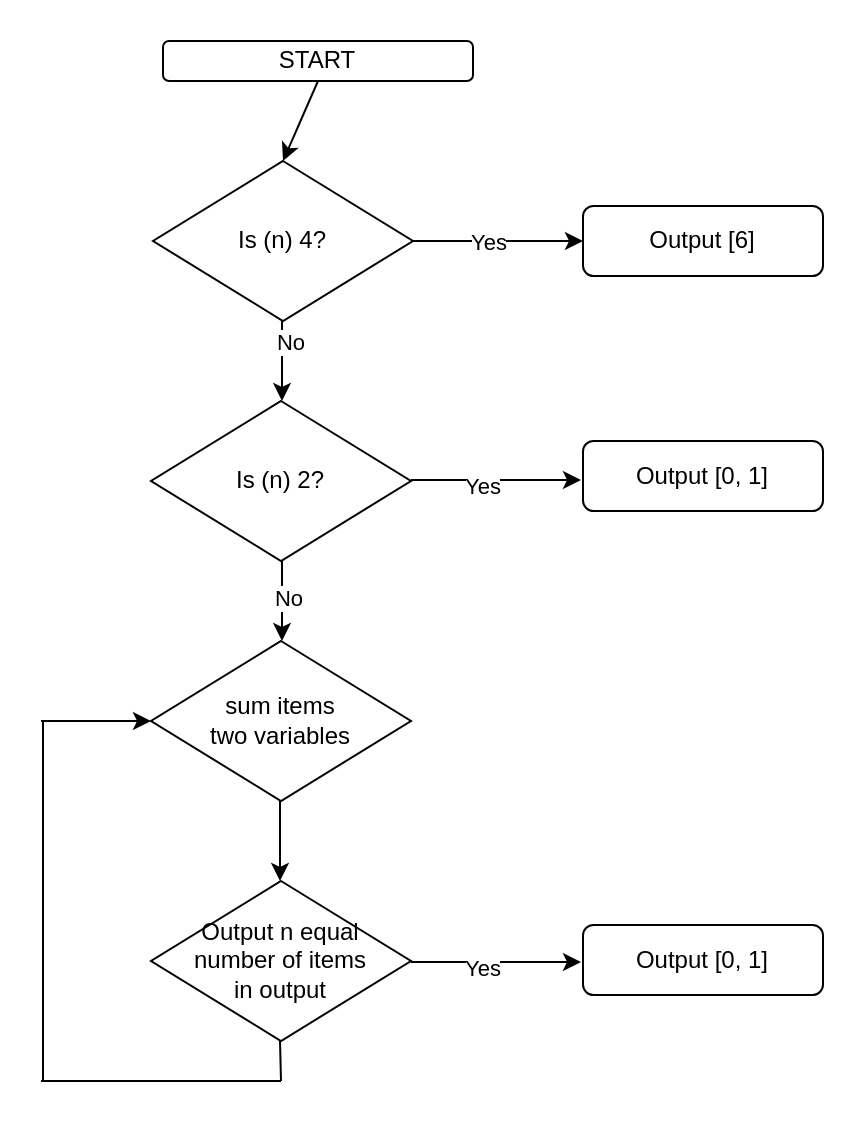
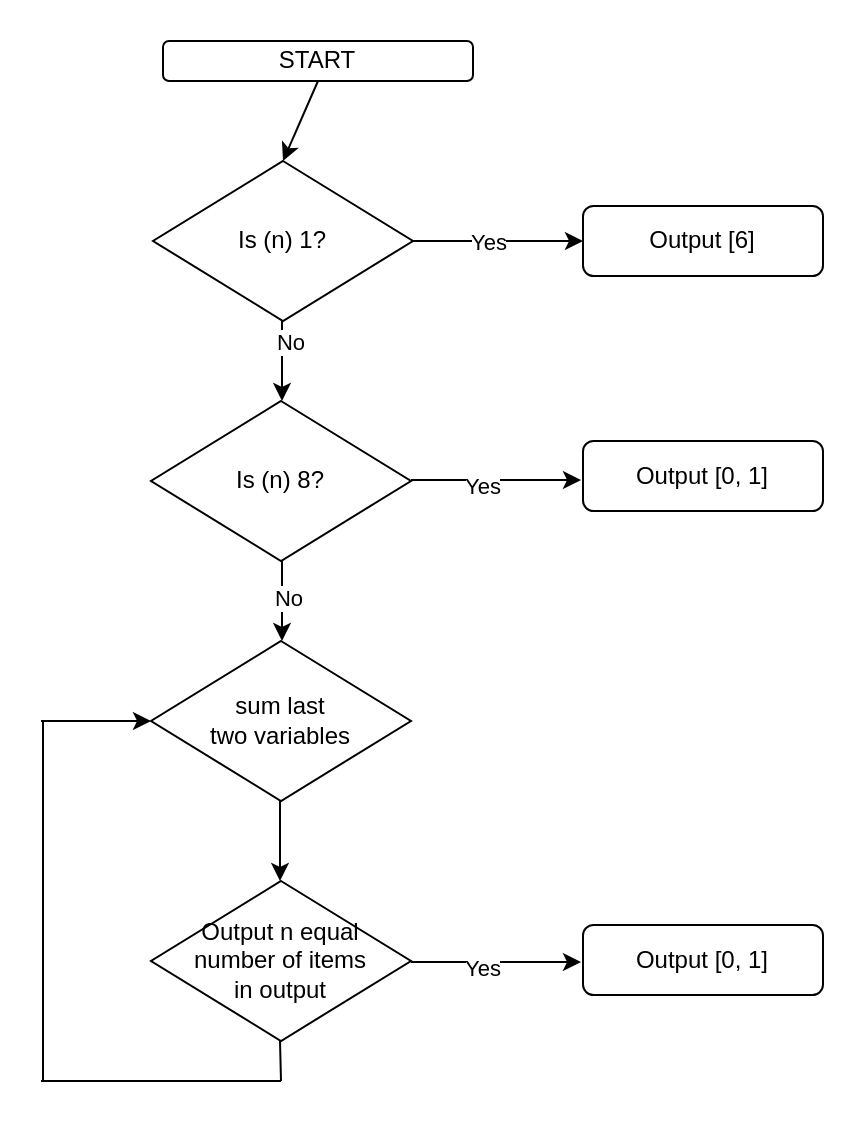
  <mxCell id="0" />
  <mxCell id="1" parent="0" />
  <mxCell id="2" value="START" style="rounded=1;whiteSpace=wrap;html=1;" vertex="1" parent="1"><mxGeometry x="81" y="20" width="155" height="20" as="geometry" /></mxCell>
  <mxCell id="3" value="" style="endArrow=classic;html=1;rounded=0;exitX=0.5;exitY=1;exitDx=0;exitDy=0;" edge="1" parent="1" source="2"><mxGeometry width="50" height="50" relative="1" as="geometry"><mxPoint x="281" y="275" as="sourcePoint" /><mxPoint x="141" y="80" as="targetPoint" /></mxGeometry></mxCell>
- <mxCell id="4" value="Is (n) 4?" style="rhombus;whiteSpace=wrap;html=1;" vertex="1" parent="1"><mxGeometry x="76" y="80" width="130" height="80" as="geometry" /></mxCell>
+ <mxCell id="4" value="Is (n) 1?" style="rhombus;whiteSpace=wrap;html=1;" vertex="1" parent="1"><mxGeometry x="76" y="80" width="130" height="80" as="geometry" /></mxCell>
  <mxCell id="5" value="" style="endArrow=classic;html=1;rounded=0;exitX=0.5;exitY=1;exitDx=0;exitDy=0;" edge="1" parent="1"><mxGeometry width="50" height="50" relative="1" as="geometry"><mxPoint x="140.5" y="160" as="sourcePoint" /><mxPoint x="140.5" y="200" as="targetPoint" /></mxGeometry></mxCell>
  <mxCell id="6" value="No" style="edgeLabel;html=1;align=center;verticalAlign=middle;resizable=0;points=[];" vertex="1" connectable="0" parent="5"><mxGeometry x="-0.5" y="4" relative="1" as="geometry"><mxPoint as="offset" /></mxGeometry></mxCell>
- <mxCell id="7" value="Is (n) 2?" style="rhombus;whiteSpace=wrap;html=1;" vertex="1" parent="1"><mxGeometry x="75" y="200" width="130" height="80" as="geometry" /></mxCell>
+ <mxCell id="7" value="Is (n) 8?" style="rhombus;whiteSpace=wrap;html=1;" vertex="1" parent="1"><mxGeometry x="75" y="200" width="130" height="80" as="geometry" /></mxCell>
  <mxCell id="8" value="" style="endArrow=classic;html=1;rounded=0;exitX=0.5;exitY=1;exitDx=0;exitDy=0;" edge="1" parent="1"><mxGeometry width="50" height="50" relative="1" as="geometry"><mxPoint x="140.5" y="280" as="sourcePoint" /><mxPoint x="140.5" y="320" as="targetPoint" /></mxGeometry></mxCell>
  <mxCell id="9" value="No" style="edgeLabel;html=1;align=center;verticalAlign=middle;resizable=0;points=[];" vertex="1" connectable="0" parent="8"><mxGeometry x="-0.1" y="3" relative="1" as="geometry"><mxPoint as="offset" /></mxGeometry></mxCell>
  <mxCell id="10" value="" style="endArrow=classic;html=1;rounded=0;exitX=0.5;exitY=1;exitDx=0;exitDy=0;" edge="1" parent="1"><mxGeometry width="50" height="50" relative="1" as="geometry"><mxPoint x="206" y="120" as="sourcePoint" /><mxPoint x="291" y="120" as="targetPoint" /></mxGeometry></mxCell>
  <mxCell id="11" value="Yes" style="edgeLabel;html=1;align=center;verticalAlign=middle;resizable=0;points=[];" vertex="1" connectable="0" parent="10"><mxGeometry x="-0.129" relative="1" as="geometry"><mxPoint as="offset" /></mxGeometry></mxCell>
  <mxCell id="12" value="" style="endArrow=classic;html=1;rounded=0;exitX=0.5;exitY=1;exitDx=0;exitDy=0;" edge="1" parent="1"><mxGeometry width="50" height="50" relative="1" as="geometry"><mxPoint x="205" y="239.5" as="sourcePoint" /><mxPoint x="290" y="239.5" as="targetPoint" /></mxGeometry></mxCell>
  <mxCell id="13" value="Yes" style="edgeLabel;html=1;align=center;verticalAlign=middle;resizable=0;points=[];" vertex="1" connectable="0" parent="12"><mxGeometry x="-0.176" y="-2" relative="1" as="geometry"><mxPoint y="1" as="offset" /></mxGeometry></mxCell>
  <mxCell id="14" value="Output [6]" style="rounded=1;whiteSpace=wrap;html=1;" vertex="1" parent="1"><mxGeometry x="291" y="102.5" width="120" height="35" as="geometry" /></mxCell>
  <mxCell id="15" value="Output [0, 1]" style="rounded=1;whiteSpace=wrap;html=1;" vertex="1" parent="1"><mxGeometry x="291" y="220" width="120" height="35" as="geometry" /></mxCell>
- <mxCell id="16" value="&lt;div&gt;sum items&lt;/div&gt;&lt;div&gt;two variables&lt;br&gt;&lt;/div&gt;" style="rhombus;whiteSpace=wrap;html=1;" vertex="1" parent="1"><mxGeometry x="75" y="320" width="130" height="80" as="geometry" /></mxCell>
+ <mxCell id="16" value="&lt;div&gt;sum last&lt;/div&gt;&lt;div&gt;two variables&lt;br&gt;&lt;/div&gt;" style="rhombus;whiteSpace=wrap;html=1;" vertex="1" parent="1"><mxGeometry x="75" y="320" width="130" height="80" as="geometry" /></mxCell>
  <mxCell id="17" value="" style="endArrow=classic;html=1;rounded=0;exitX=0.5;exitY=1;exitDx=0;exitDy=0;" edge="1" parent="1"><mxGeometry width="50" height="50" relative="1" as="geometry"><mxPoint x="139.5" y="400" as="sourcePoint" /><mxPoint x="139.5" y="440" as="targetPoint" /></mxGeometry></mxCell>
  <mxCell id="18" value="&lt;div&gt;Output n equal&lt;/div&gt;&lt;div&gt;number of items&lt;/div&gt;&lt;div&gt;in output&lt;br&gt;&lt;/div&gt;" style="rhombus;whiteSpace=wrap;html=1;" vertex="1" parent="1"><mxGeometry x="75" y="440" width="130" height="80" as="geometry" /></mxCell>
  <mxCell id="19" value="Output [0, 1]" style="rounded=1;whiteSpace=wrap;html=1;" vertex="1" parent="1"><mxGeometry x="291" y="462" width="120" height="35" as="geometry" /></mxCell>
  <mxCell id="20" value="" style="endArrow=classic;html=1;rounded=0;exitX=0.5;exitY=1;exitDx=0;exitDy=0;" edge="1" parent="1"><mxGeometry width="50" height="50" relative="1" as="geometry"><mxPoint x="205" y="480.5" as="sourcePoint" /><mxPoint x="290" y="480.5" as="targetPoint" /></mxGeometry></mxCell>
  <mxCell id="21" value="Yes" style="edgeLabel;html=1;align=center;verticalAlign=middle;resizable=0;points=[];" vertex="1" connectable="0" parent="20"><mxGeometry x="-0.176" y="-2" relative="1" as="geometry"><mxPoint y="1" as="offset" /></mxGeometry></mxCell>
  <mxCell id="22" value="" style="endArrow=none;html=1;rounded=0;" edge="1" parent="1"><mxGeometry width="50" height="50" relative="1" as="geometry"><mxPoint x="140" y="540" as="sourcePoint" /><mxPoint x="139.5" y="520" as="targetPoint" /></mxGeometry></mxCell>
  <mxCell id="23" value="" style="endArrow=none;html=1;rounded=0;" edge="1" parent="1"><mxGeometry width="50" height="50" relative="1" as="geometry"><mxPoint x="20" y="540" as="sourcePoint" /><mxPoint x="140" y="540" as="targetPoint" /></mxGeometry></mxCell>
  <mxCell id="24" value="" style="endArrow=none;html=1;rounded=0;" edge="1" parent="1"><mxGeometry width="50" height="50" relative="1" as="geometry"><mxPoint x="21" y="540" as="sourcePoint" /><mxPoint x="21" y="360" as="targetPoint" /></mxGeometry></mxCell>
  <mxCell id="25" value="" style="endArrow=classic;html=1;rounded=0;" edge="1" parent="1"><mxGeometry width="50" height="50" relative="1" as="geometry"><mxPoint x="20" y="360" as="sourcePoint" /><mxPoint x="75" y="360" as="targetPoint" /></mxGeometry></mxCell>
